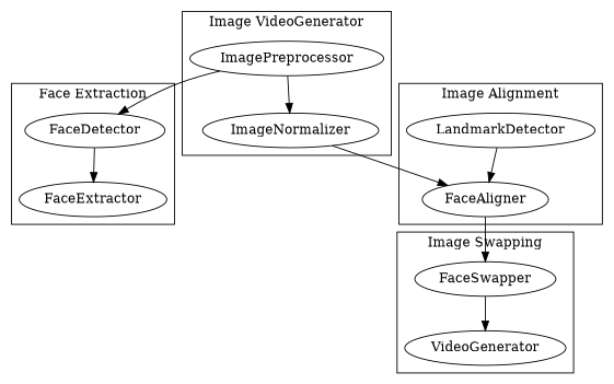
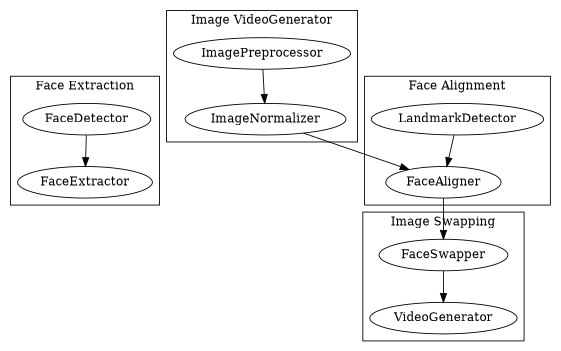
  digraph {
    ImagePreprocessor
    ImageNormalizer
    FaceDetector
    FaceExtractor
    LandmarkDetector
    FaceAligner
    FaceSwapper
    VideoGenerator
    subgraph cluster_1 {
      label="Image VideoGenerator"
      ImagePreprocessor
      ImageNormalizer
    }
    subgraph cluster_2 {
      label="Face Extraction"
      FaceDetector
      FaceExtractor
    }
    subgraph cluster_3 {
-     label="Image Alignment"
+     label="Face Alignment"
      LandmarkDetector
      FaceAligner
    }
    subgraph cluster_4 {
      label="Image Swapping"
      FaceSwapper
      VideoGenerator
    }
    ImagePreprocessor -> ImageNormalizer
-   ImagePreprocessor -> FaceDetector
    ImageNormalizer -> FaceAligner
    FaceDetector -> FaceExtractor
    LandmarkDetector -> FaceAligner
    FaceAligner -> FaceSwapper
    FaceSwapper -> VideoGenerator
  }
